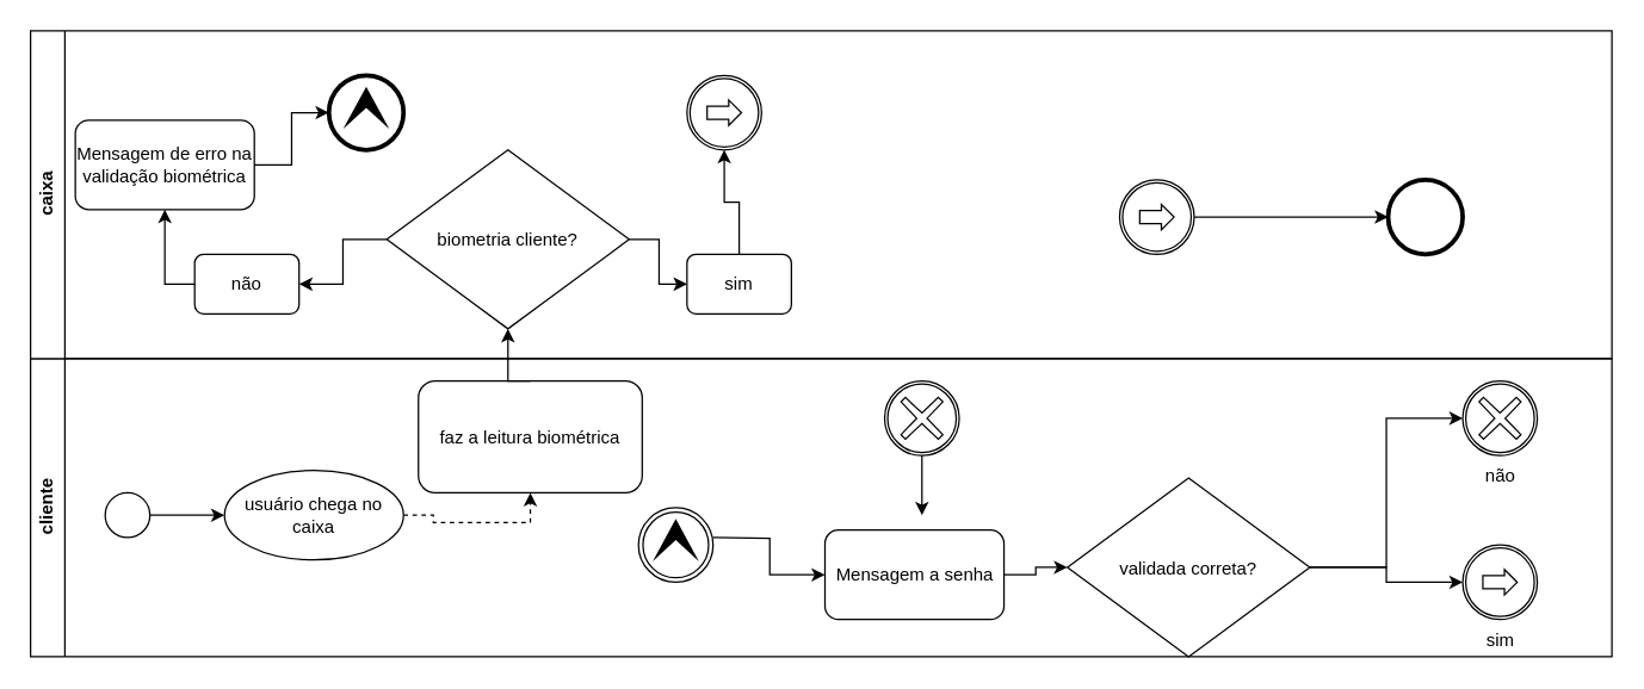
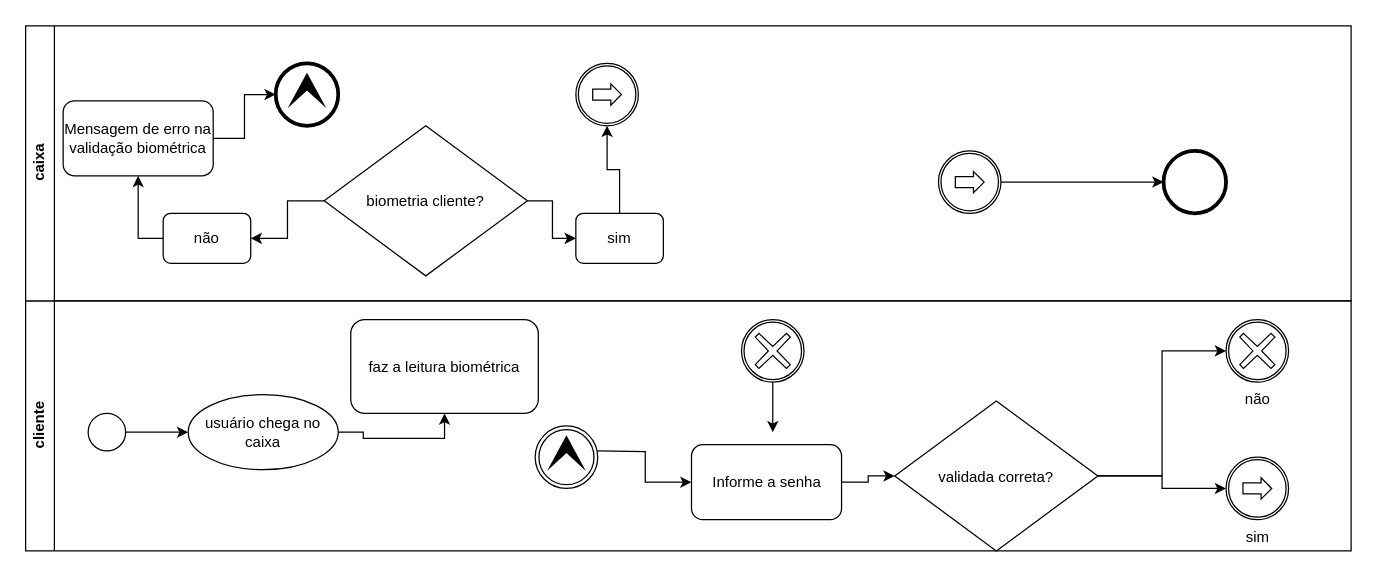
  <mxCell id="0" />
  <mxCell id="1" parent="0" />
  <mxCell id="2" value="cliente" style="swimlane;horizontal=0;whiteSpace=wrap;html=1;align=center;" vertex="1" parent="1"><mxGeometry x="20" y="240" width="1060" height="200" as="geometry" /></mxCell>
- <mxCell id="3" style="edgeStyle=orthogonalEdgeStyle;rounded=0;orthogonalLoop=1;jettySize=auto;html=1;exitX=1;exitY=0.5;exitDx=0;exitDy=0;entryX=0.5;entryY=1;entryDx=0;entryDy=0;dashed=1;" edge="1" parent="2" source="4" target="7"><mxGeometry relative="1" as="geometry" /></mxCell>
+ <mxCell id="3" style="edgeStyle=orthogonalEdgeStyle;rounded=0;orthogonalLoop=1;jettySize=auto;html=1;exitX=1;exitY=0.5;exitDx=0;exitDy=0;entryX=0.5;entryY=1;entryDx=0;entryDy=0;" edge="1" parent="2" source="4" target="7"><mxGeometry relative="1" as="geometry" /></mxCell>
  <mxCell id="4" value="usuário chega no caixa" style="ellipse;whiteSpace=wrap;html=1;" vertex="1" parent="2"><mxGeometry x="130" y="75" width="120" height="60" as="geometry" /></mxCell>
  <mxCell id="5" style="edgeStyle=orthogonalEdgeStyle;rounded=0;orthogonalLoop=1;jettySize=auto;html=1;exitX=1;exitY=0.5;exitDx=0;exitDy=0;" edge="1" parent="2" source="6" target="4"><mxGeometry relative="1" as="geometry" /></mxCell>
  <mxCell id="6" value="" style="ellipse;" vertex="1" parent="2"><mxGeometry x="50" y="90" width="30" height="30" as="geometry" /></mxCell>
  <mxCell id="7" value="faz a leitura biométrica" style="rounded=1;whiteSpace=wrap;html=1;" vertex="1" parent="2"><mxGeometry x="260" y="15" width="150" height="75" as="geometry" /></mxCell>
  <mxCell id="8" style="edgeStyle=orthogonalEdgeStyle;rounded=0;orthogonalLoop=1;jettySize=auto;html=1;exitX=0.5;exitY=1;exitDx=0;exitDy=0;exitPerimeter=0;entryX=0;entryY=0.5;entryDx=0;entryDy=0;" edge="1" parent="2" target="10"><mxGeometry relative="1" as="geometry"><mxPoint x="457.5" y="120" as="sourcePoint" /></mxGeometry></mxCell>
  <mxCell id="9" style="edgeStyle=orthogonalEdgeStyle;rounded=0;orthogonalLoop=1;jettySize=auto;html=1;exitX=1;exitY=0.5;exitDx=0;exitDy=0;entryX=0;entryY=0.5;entryDx=0;entryDy=0;" edge="1" parent="2" source="10" target="14"><mxGeometry relative="1" as="geometry" /></mxCell>
- <mxCell id="10" value="Mensagem a senha" style="rounded=1;whiteSpace=wrap;html=1;" vertex="1" parent="2"><mxGeometry x="532.5" y="115" width="120" height="60" as="geometry" /></mxCell>
+ <mxCell id="10" value="Informe a senha" style="rounded=1;whiteSpace=wrap;html=1;" vertex="1" parent="2"><mxGeometry x="532.5" y="115" width="120" height="60" as="geometry" /></mxCell>
  <mxCell id="11" value="" style="points=[[0.145,0.145,0],[0.5,0,0],[0.855,0.145,0],[1,0.5,0],[0.855,0.855,0],[0.5,1,0],[0.145,0.855,0],[0,0.5,0]];shape=mxgraph.bpmn.event;html=1;verticalLabelPosition=bottom;labelBackgroundColor=#ffffff;verticalAlign=top;align=center;perimeter=ellipsePerimeter;outlineConnect=0;aspect=fixed;outline=boundInt;symbol=cancel;" vertex="1" parent="2"><mxGeometry x="572.5" y="15" width="50" height="50" as="geometry" /></mxCell>
  <mxCell id="12" style="edgeStyle=orthogonalEdgeStyle;rounded=0;orthogonalLoop=1;jettySize=auto;html=1;exitX=0.5;exitY=1;exitDx=0;exitDy=0;exitPerimeter=0;" edge="1" parent="2" source="11"><mxGeometry relative="1" as="geometry"><mxPoint x="597.5" y="105" as="targetPoint" /></mxGeometry></mxCell>
  <mxCell id="13" style="edgeStyle=orthogonalEdgeStyle;rounded=0;orthogonalLoop=1;jettySize=auto;html=1;" edge="1" parent="2" source="14" target="17"><mxGeometry relative="1" as="geometry" /></mxCell>
  <mxCell id="14" value="validada correta?" style="rhombus;" vertex="1" parent="2"><mxGeometry x="695" y="80" width="162.5" height="120" as="geometry" /></mxCell>
  <mxCell id="15" value="" style="points=[[0.145,0.145,0],[0.5,0,0],[0.855,0.145,0],[1,0.5,0],[0.855,0.855,0],[0.5,1,0],[0.145,0.855,0],[0,0.5,0]];shape=mxgraph.bpmn.event;html=1;verticalLabelPosition=bottom;labelBackgroundColor=#ffffff;verticalAlign=top;align=center;perimeter=ellipsePerimeter;outlineConnect=0;aspect=fixed;outline=throwing;symbol=escalation;" vertex="1" parent="2"><mxGeometry x="407.5" y="100" width="50" height="50" as="geometry" /></mxCell>
  <mxCell id="16" value="não" style="points=[[0.145,0.145,0],[0.5,0,0],[0.855,0.145,0],[1,0.5,0],[0.855,0.855,0],[0.5,1,0],[0.145,0.855,0],[0,0.5,0]];shape=mxgraph.bpmn.event;html=1;verticalLabelPosition=bottom;labelBackgroundColor=#ffffff;verticalAlign=top;align=center;perimeter=ellipsePerimeter;outlineConnect=0;aspect=fixed;outline=boundInt;symbol=cancel;" vertex="1" parent="2"><mxGeometry x="960" y="15" width="50" height="50" as="geometry" /></mxCell>
  <mxCell id="17" value="sim" style="points=[[0.145,0.145,0],[0.5,0,0],[0.855,0.145,0],[1,0.5,0],[0.855,0.855,0],[0.5,1,0],[0.145,0.855,0],[0,0.5,0]];shape=mxgraph.bpmn.event;html=1;verticalLabelPosition=bottom;labelBackgroundColor=#ffffff;verticalAlign=top;align=center;perimeter=ellipsePerimeter;outlineConnect=0;aspect=fixed;outline=catching;symbol=link;" vertex="1" parent="2"><mxGeometry x="960" y="125" width="50" height="50" as="geometry" /></mxCell>
  <mxCell id="18" style="edgeStyle=orthogonalEdgeStyle;rounded=0;orthogonalLoop=1;jettySize=auto;html=1;entryX=0;entryY=0.5;entryDx=0;entryDy=0;entryPerimeter=0;" edge="1" parent="2" source="14" target="16"><mxGeometry relative="1" as="geometry" /></mxCell>
  <mxCell id="19" value="caixa" style="swimlane;horizontal=0;whiteSpace=wrap;html=1;" vertex="1" parent="1"><mxGeometry x="20" y="20" width="1060" height="220" as="geometry" /></mxCell>
  <mxCell id="20" style="edgeStyle=orthogonalEdgeStyle;rounded=0;orthogonalLoop=1;jettySize=auto;html=1;entryX=1;entryY=0.5;entryDx=0;entryDy=0;" edge="1" parent="19" source="22" target="24"><mxGeometry relative="1" as="geometry" /></mxCell>
  <mxCell id="21" style="edgeStyle=orthogonalEdgeStyle;rounded=0;orthogonalLoop=1;jettySize=auto;html=1;exitX=1;exitY=0.5;exitDx=0;exitDy=0;" edge="1" parent="19" source="22" target="26"><mxGeometry relative="1" as="geometry" /></mxCell>
  <mxCell id="22" value="biometria cliente?" style="rhombus;" vertex="1" parent="19"><mxGeometry x="238.75" y="80" width="162.5" height="120" as="geometry" /></mxCell>
  <mxCell id="23" style="edgeStyle=orthogonalEdgeStyle;rounded=0;orthogonalLoop=1;jettySize=auto;html=1;exitX=0;exitY=0.5;exitDx=0;exitDy=0;entryX=0.5;entryY=1;entryDx=0;entryDy=0;" edge="1" parent="19" source="24" target="25"><mxGeometry relative="1" as="geometry" /></mxCell>
  <mxCell id="24" value="não" style="rounded=1;whiteSpace=wrap;html=1;" vertex="1" parent="19"><mxGeometry x="110" y="150" width="70" height="40" as="geometry" /></mxCell>
  <mxCell id="25" value="Mensagem de erro na validação biométrica" style="rounded=1;whiteSpace=wrap;html=1;" vertex="1" parent="19"><mxGeometry x="30" y="60" width="120" height="60" as="geometry" /></mxCell>
  <mxCell id="26" value="sim" style="rounded=1;whiteSpace=wrap;html=1;" vertex="1" parent="19"><mxGeometry x="440" y="150" width="70" height="40" as="geometry" /></mxCell>
  <mxCell id="27" value="" style="points=[[0.145,0.145,0],[0.5,0,0],[0.855,0.145,0],[1,0.5,0],[0.855,0.855,0],[0.5,1,0],[0.145,0.855,0],[0,0.5,0]];shape=mxgraph.bpmn.event;html=1;verticalLabelPosition=bottom;labelBackgroundColor=#ffffff;verticalAlign=top;align=center;perimeter=ellipsePerimeter;outlineConnect=0;aspect=fixed;outline=end;symbol=escalation;" vertex="1" parent="19"><mxGeometry x="200" y="30" width="50" height="50" as="geometry" /></mxCell>
  <mxCell id="28" style="edgeStyle=orthogonalEdgeStyle;rounded=0;orthogonalLoop=1;jettySize=auto;html=1;exitX=1;exitY=0.5;exitDx=0;exitDy=0;entryX=0;entryY=0.5;entryDx=0;entryDy=0;entryPerimeter=0;" edge="1" parent="19" source="25" target="27"><mxGeometry relative="1" as="geometry" /></mxCell>
  <mxCell id="29" value="" style="points=[[0.145,0.145,0],[0.5,0,0],[0.855,0.145,0],[1,0.5,0],[0.855,0.855,0],[0.5,1,0],[0.145,0.855,0],[0,0.5,0]];shape=mxgraph.bpmn.event;html=1;verticalLabelPosition=bottom;labelBackgroundColor=#ffffff;verticalAlign=top;align=center;perimeter=ellipsePerimeter;outlineConnect=0;aspect=fixed;outline=catching;symbol=link;" vertex="1" parent="19"><mxGeometry x="440" y="30" width="50" height="50" as="geometry" /></mxCell>
  <mxCell id="30" style="edgeStyle=orthogonalEdgeStyle;rounded=0;orthogonalLoop=1;jettySize=auto;html=1;exitX=0.5;exitY=0;exitDx=0;exitDy=0;entryX=0.5;entryY=1;entryDx=0;entryDy=0;entryPerimeter=0;" edge="1" parent="19" source="26" target="29"><mxGeometry relative="1" as="geometry" /></mxCell>
  <mxCell id="31" value="" style="points=[[0.145,0.145,0],[0.5,0,0],[0.855,0.145,0],[1,0.5,0],[0.855,0.855,0],[0.5,1,0],[0.145,0.855,0],[0,0.5,0]];shape=mxgraph.bpmn.event;html=1;verticalLabelPosition=bottom;labelBackgroundColor=#ffffff;verticalAlign=top;align=center;perimeter=ellipsePerimeter;outlineConnect=0;aspect=fixed;outline=catching;symbol=link;" vertex="1" parent="19"><mxGeometry x="730" y="100" width="50" height="50" as="geometry" /></mxCell>
  <mxCell id="32" value="" style="points=[[0.145,0.145,0],[0.5,0,0],[0.855,0.145,0],[1,0.5,0],[0.855,0.855,0],[0.5,1,0],[0.145,0.855,0],[0,0.5,0]];shape=mxgraph.bpmn.event;html=1;verticalLabelPosition=bottom;labelBackgroundColor=#ffffff;verticalAlign=top;align=center;perimeter=ellipsePerimeter;outlineConnect=0;aspect=fixed;outline=end;symbol=terminate2;" vertex="1" parent="19"><mxGeometry x="910" y="100" width="50" height="50" as="geometry" /></mxCell>
  <mxCell id="33" style="edgeStyle=orthogonalEdgeStyle;rounded=0;orthogonalLoop=1;jettySize=auto;html=1;exitX=1;exitY=0.5;exitDx=0;exitDy=0;exitPerimeter=0;entryX=0;entryY=0.5;entryDx=0;entryDy=0;entryPerimeter=0;" edge="1" parent="19" source="31" target="32"><mxGeometry relative="1" as="geometry" /></mxCell>
- <mxCell id="34" style="edgeStyle=orthogonalEdgeStyle;rounded=0;orthogonalLoop=1;jettySize=auto;html=1;exitX=0.5;exitY=0;exitDx=0;exitDy=0;entryX=0.5;entryY=1;entryDx=0;entryDy=0;" edge="1" parent="1" source="7" target="22"><mxGeometry relative="1" as="geometry" /></mxCell>
